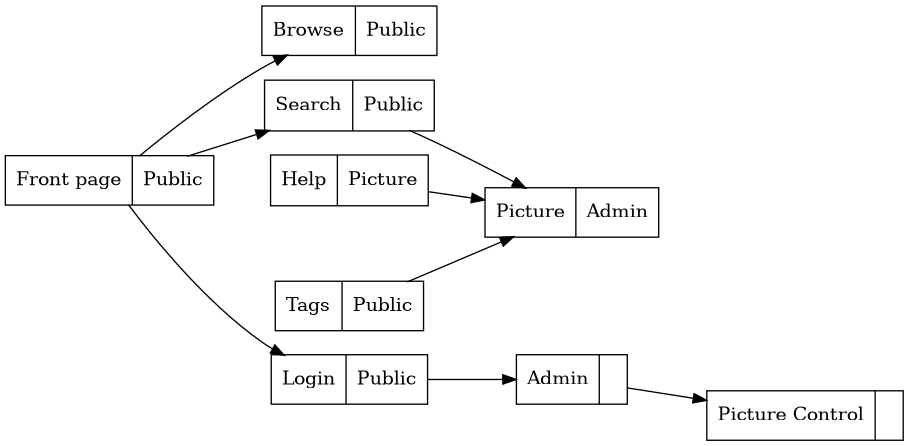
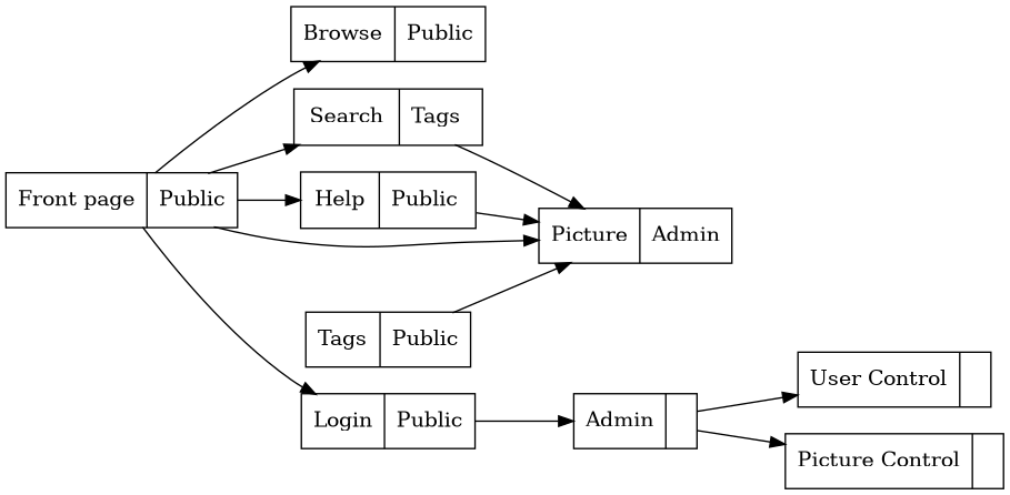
  strict digraph {
    rankdir=LR
    node [shape=record]
    n1 [label="{Front page|Public\l}"]
    n2 [label="{Browse|Public\l}"]
-   n3 [label="{Search|Public\l}"]
-   n4 [label="{Help|Picture\l}"]
+   n3 [label="{Search|Tags\l}"]
+   n4 [label="{Help|Public\l}"]
    n5 [label="{Login|Public\l}"]
    n6 [label="{Picture|Admin\l}"]
    n7 [label="{Admin|}"]
    n8 [label="{Tags|Public\l}"]
+   n9 [label="{User Control|}"]
    n10 [label="{Picture Control|}"]
    n1 -> n2
    n1 -> n3
+   n1 -> n4
    n1 -> n5
+   n1 -> n6
    n3 -> n6
    n4 -> n6
    n5 -> n7
+   n7 -> n9
    n7 -> n10
    n8 -> n6
  }
